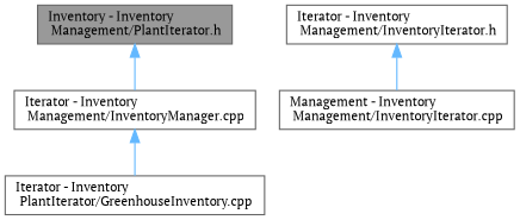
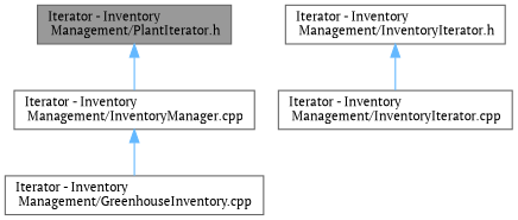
  digraph {
    fontname="PT Serif"
    node [color=grey40 fillcolor=white fontname="PT Serif" fontsize=10 shape=box style=filled]
    edge [color=steelblue1 dir=back fontname="PT Serif" fontsize=10 labelfontname=Helvetica labelfontsize=10 style=solid]
-   n1 [color=gray40 fillcolor=grey60 fontcolor=black height=0.2 label="Inventory - Inventory\l Management/PlantIterator.h" width=0.4]
+   n1 [color=gray40 fillcolor=grey60 fontcolor=black height=0.2 label="Iterator - Inventory\l Management/PlantIterator.h" width=0.4]
    n2 [height=0.2 label="Iterator - Inventory\l Management/InventoryManager.cpp" width=0.4]
    n3 [height=0.2 label="Iterator - Inventory\l Management/InventoryIterator.h" width=0.4]
-   n4 [height=0.2 label="Management - Inventory\l Management/InventoryIterator.cpp" width=0.4]
-   n5 [height=0.2 label="Iterator - Inventory\l PlantIterator/GreenhouseInventory.cpp" width=0.4]
+   n4 [height=0.2 label="Iterator - Inventory\l Management/InventoryIterator.cpp" width=0.4]
+   n5 [height=0.2 label="Iterator - Inventory\l Management/GreenhouseInventory.cpp" width=0.4]
    n1 -> n2
    n2 -> n5
    n3 -> n4
  }
